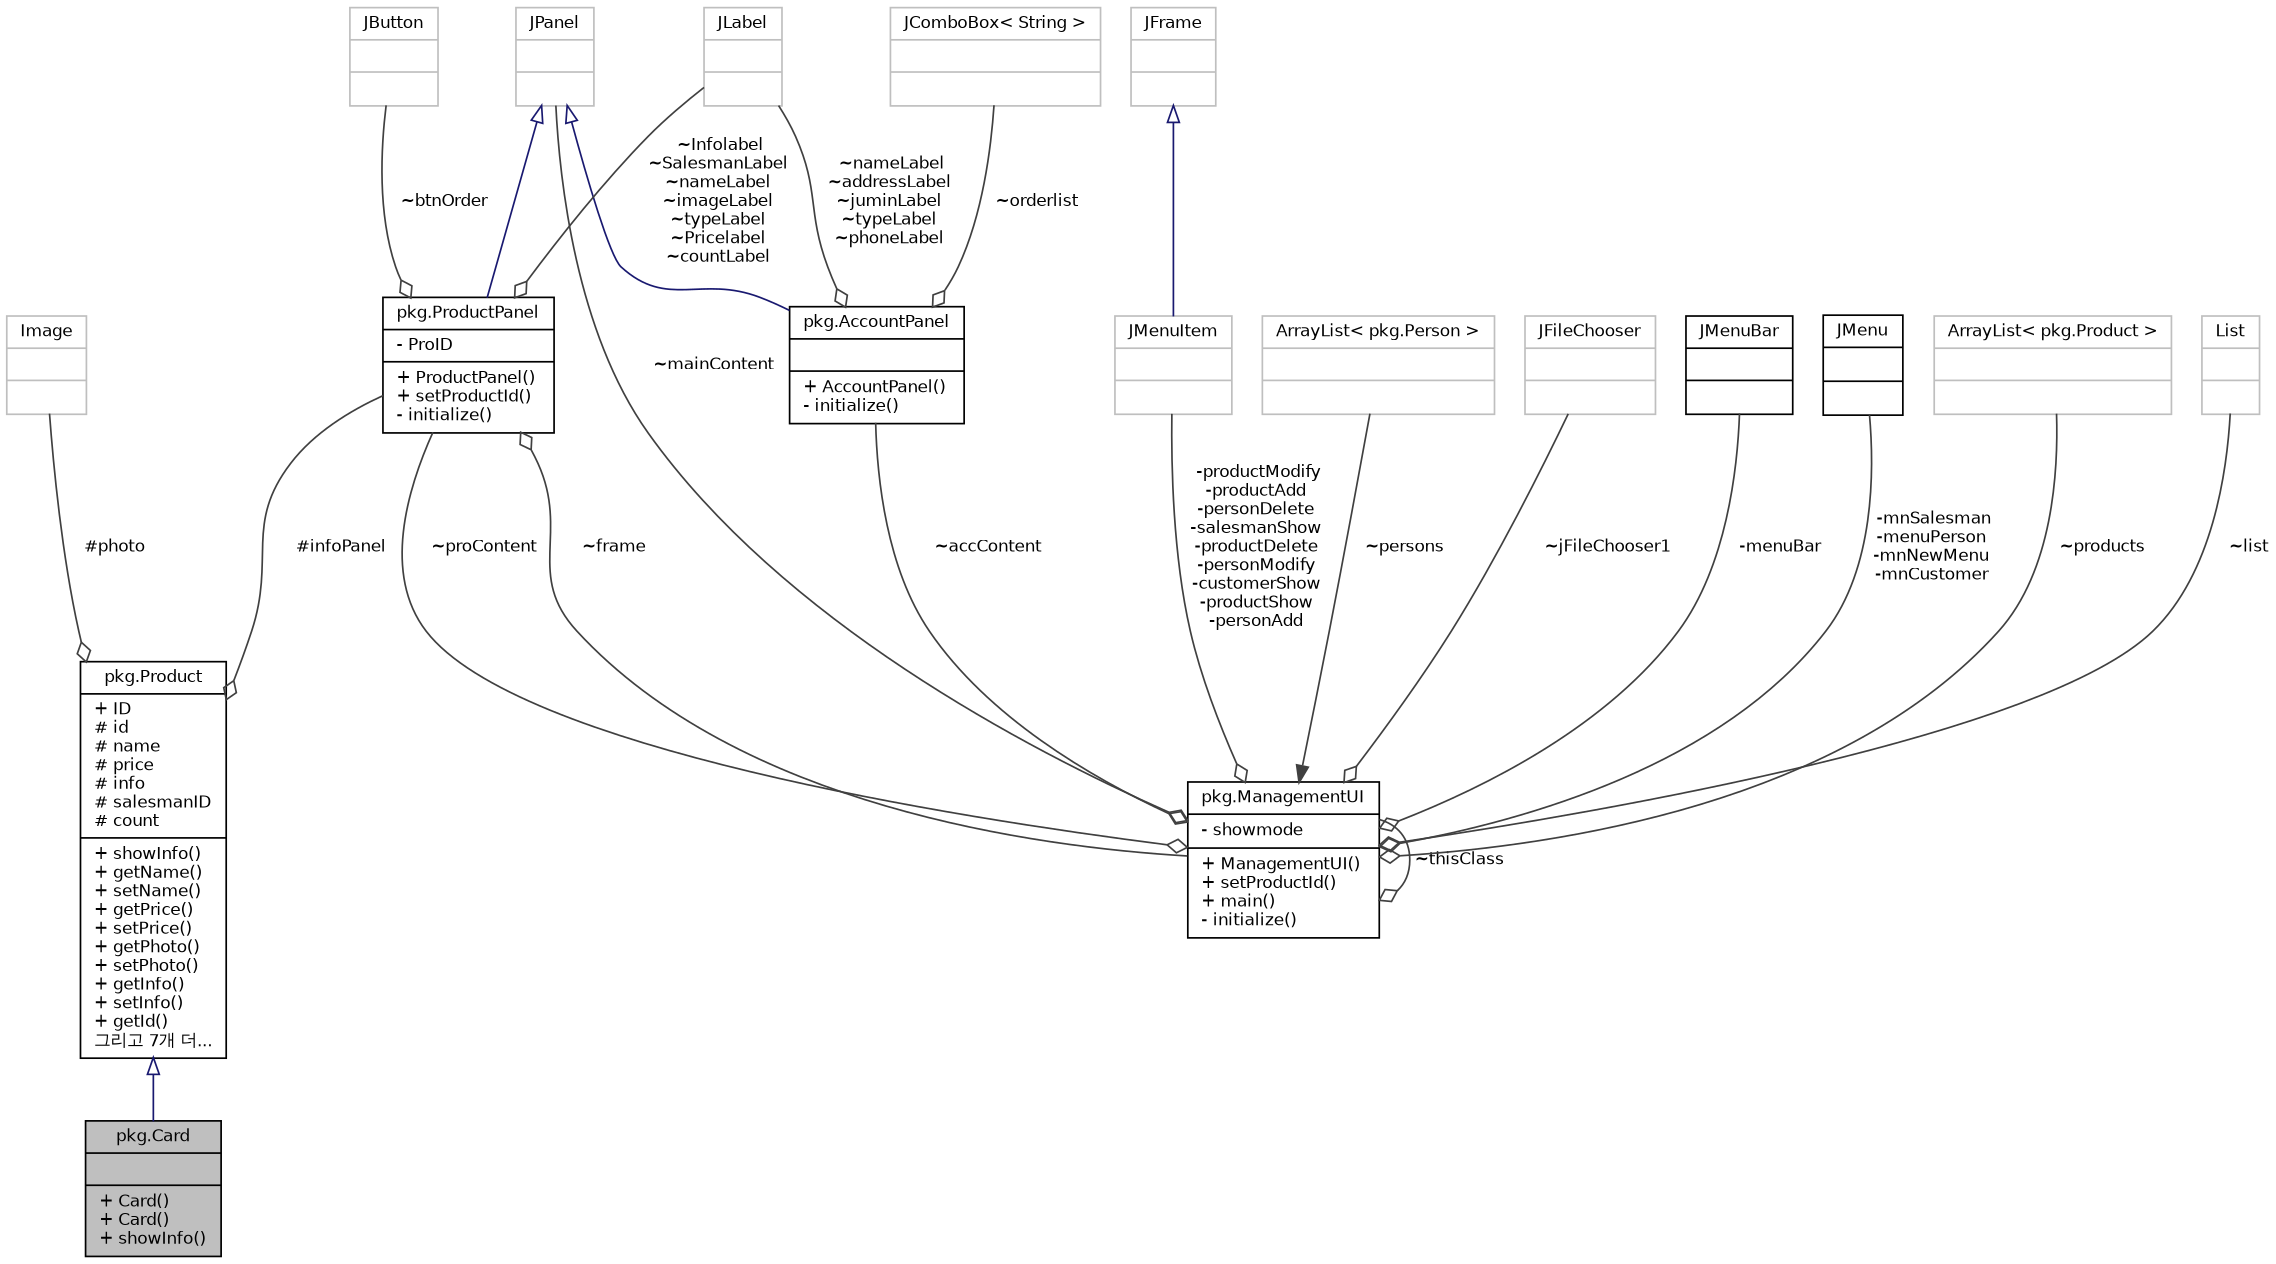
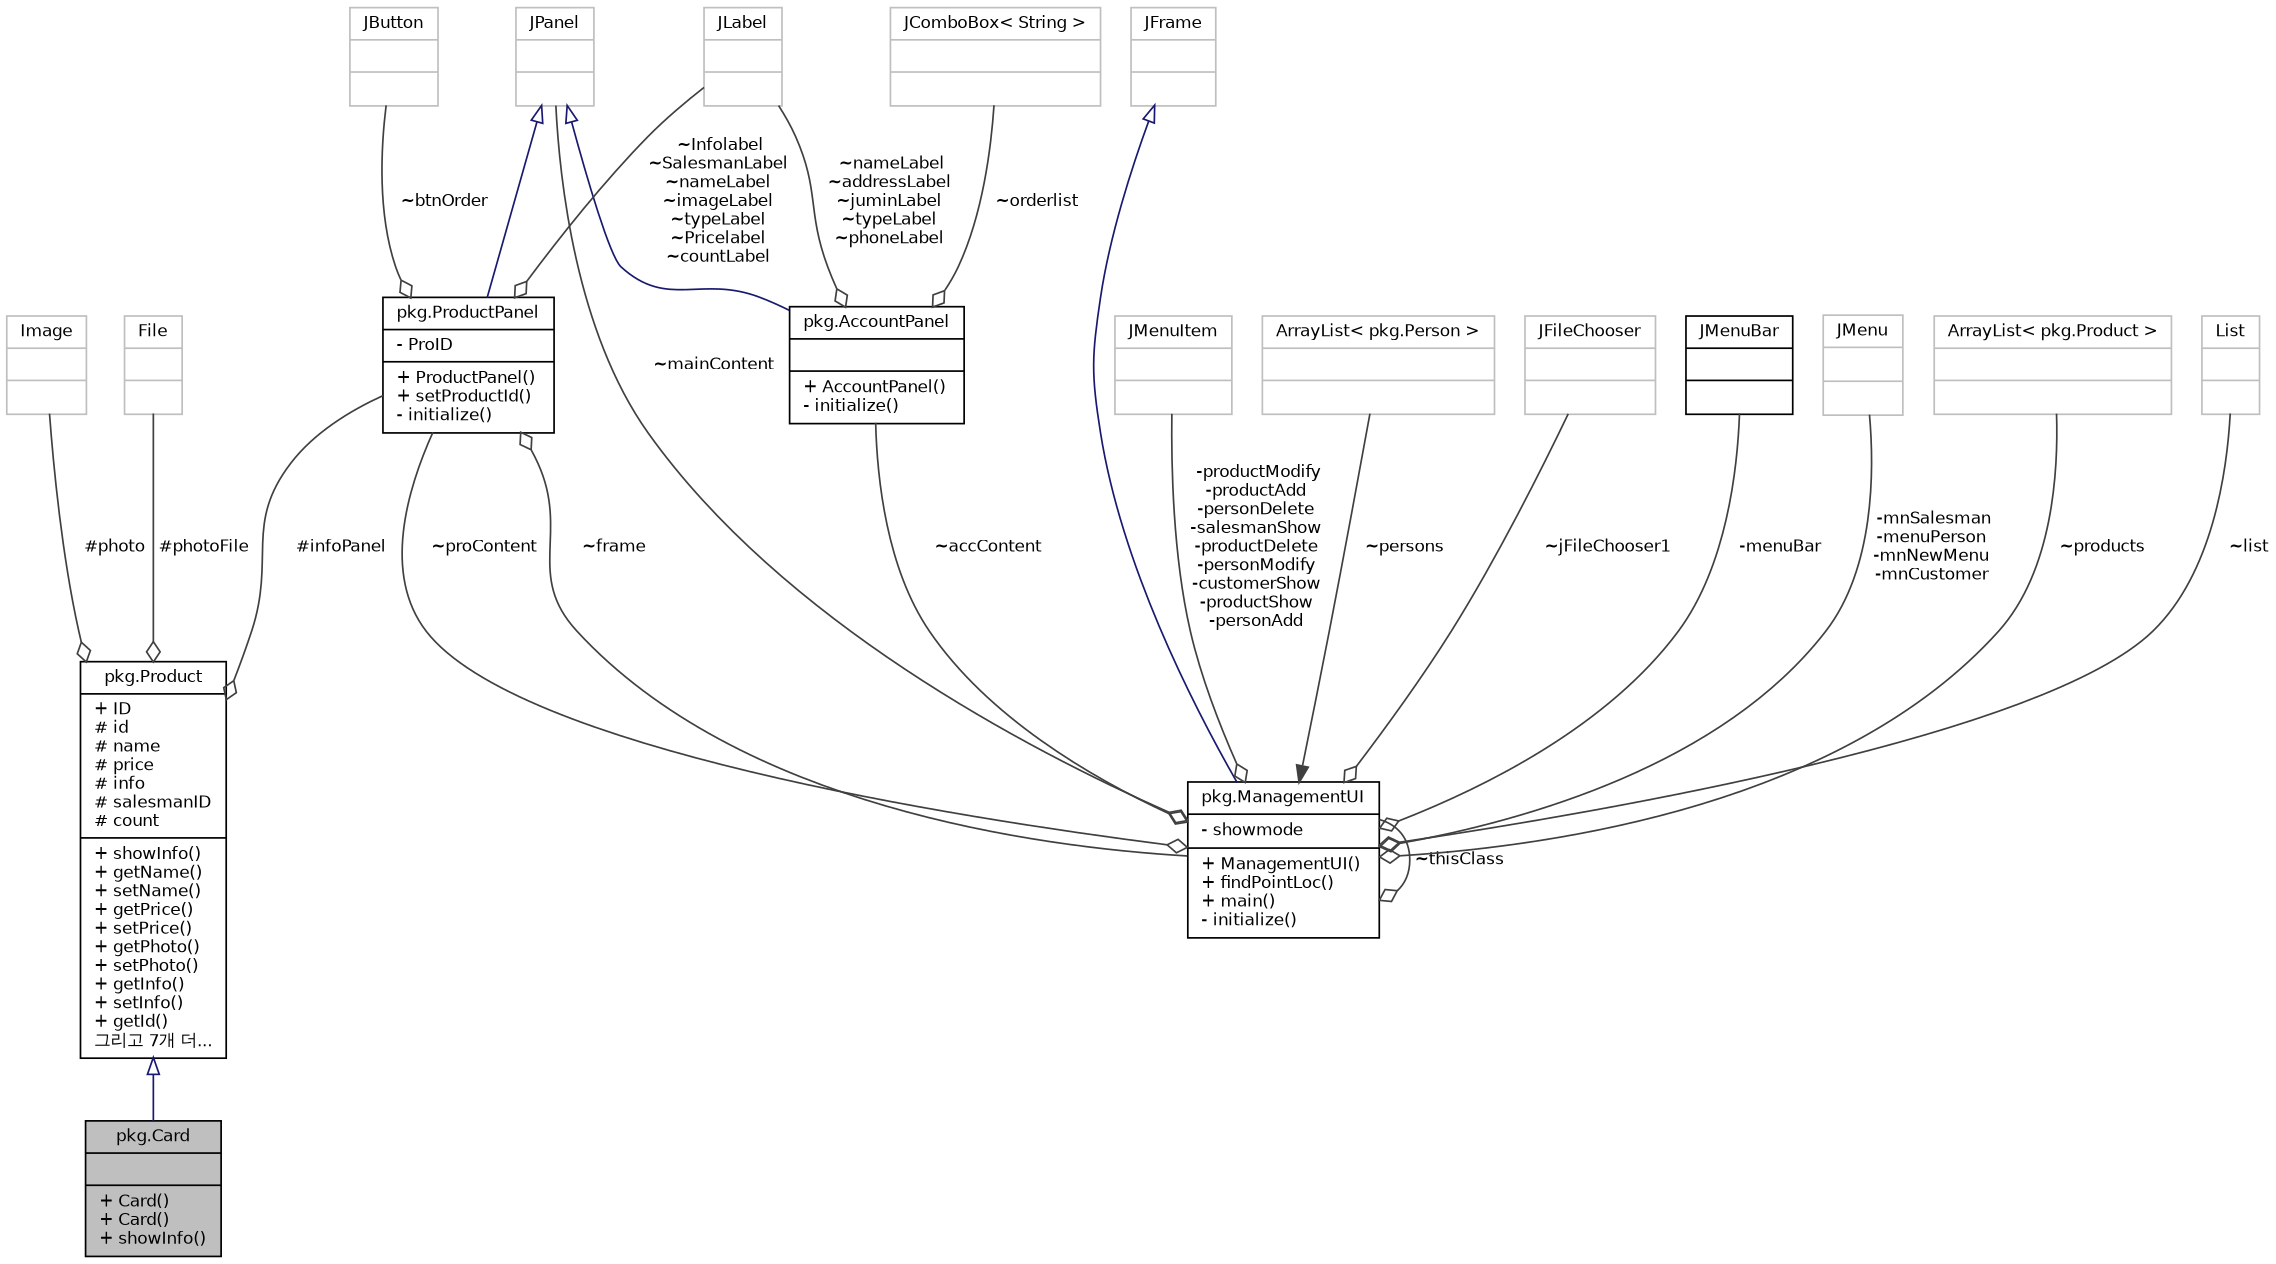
  digraph {
    node [color=grey75 fillcolor=white fontname=Helvetica fontsize=10 shape=record style=filled]
    edge [color=grey25 fontname=Helvetica fontsize=10 labelfontname=Helvetica labelfontsize=10 style=solid arrowhead=odiamond]
    n1 [color=black fillcolor=grey75 fontcolor=black height=0.2 label="{pkg.Card\n||+ Card()\l+ Card()\l+ showInfo()\l}" width=0.4]
    n2 [color=black height=0.2 label="{pkg.Product\n|+ ID\l# id\l# name\l# price\l# info\l# salesmanID\l# count\l|+ showInfo()\l+ getName()\l+ setName()\l+ getPrice()\l+ setPrice()\l+ getPhoto()\l+ setPhoto()\l+ getInfo()\l+ setInfo()\l+ getId()\l그리고 7개 더...\l}" width=0.4]
    n3 [color=black height=0.2 label="{pkg.ProductPanel\n|- ProID\l|+ ProductPanel()\l+ setProductId()\l- initialize()\l}" width=0.4]
-   n4 [color=black height=0.2 label="{pkg.ManagementUI\n|- showmode\l|+ ManagementUI()\l+ setProductId()\l+ main()\l- initialize()\l}" width=0.4]
+   n4 [color=black height=0.2 label="{pkg.ManagementUI\n|- showmode\l|+ ManagementUI()\l+ findPointLoc()\l+ main()\l- initialize()\l}" width=0.4]
    n5 [height=0.2 label="{JPanel\n||}" width=0.4]
    n6 [color=black height=0.2 label="{pkg.AccountPanel\n||+ AccountPanel()\l- initialize()\l}" width=0.4]
    n7 [height=0.2 label="{JButton\n||}" width=0.4]
    n8 [height=0.2 label="{JLabel\n||}" width=0.4]
    n9 [height=0.2 label="{JFrame\n||}" width=0.4]
    n10 [height=0.2 label="{JMenuItem\n||}" width=0.4]
    n11 [height=0.2 label="{ArrayList\< pkg.Person \>\n||}" width=0.4]
    n12 [height=0.2 label="{JFileChooser\n||}" width=0.4]
    n13 [height=0.2 label="{JComboBox\< String \>\n||}" width=0.4]
    n14 [color=black height=0.2 label="{JMenuBar\n||}" width=0.4]
-   n15 [color=black height=0.2 label="{JMenu\n||}" width=0.4]
+   n15 [height=0.2 label="{JMenu\n||}" width=0.4]
    n16 [height=0.2 label="{ArrayList\< pkg.Product \>\n||}" width=0.4]
    n17 [height=0.2 label="{List\n||}" width=0.4]
    n18 [height=0.2 label="{Image\n||}" width=0.4]
+   n19 [height=0.2 label="{File\n||}" width=0.4]
    n2 -> n1 [arrowtail=onormal color=midnightblue dir=back arrowhead=""]
    n3 -> n2 [label=" #infoPanel"]
    n3 -> n4 [label=" ~proContent"]
    n4 -> n3 [label=" ~frame"]
    n4 -> n4 [label=" ~thisClass"]
    n5 -> n3 [arrowtail=onormal color=midnightblue dir=back arrowhead=""]
    n5 -> n4 [label=" ~mainContent"]
    n5 -> n6 [arrowtail=onormal color=midnightblue dir=back arrowhead=""]
    n6 -> n4 [label=" ~accContent"]
    n7 -> n3 [label=" ~btnOrder"]
    n8 -> n3 [label=" ~Infolabel\n~SalesmanLabel\n~nameLabel\n~imageLabel\n~typeLabel\n~Pricelabel\n~countLabel"]
    n8 -> n6 [label=" ~nameLabel\n~addressLabel\n~juminLabel\n~typeLabel\n~phoneLabel"]
-   n9 -> n10 [arrowtail=onormal color=midnightblue dir=back arrowhead=""]
+   n9 -> n4 [arrowtail=onormal color=midnightblue dir=back arrowhead=""]
    n10 -> n4 [label=" -productModify\n-productAdd\n-personDelete\n-salesmanShow\n-productDelete\n-personModify\n-customerShow\n-productShow\n-personAdd"]
    n11 -> n4 [arrowhead=normal label=" ~persons"]
    n12 -> n4 [label=" ~jFileChooser1"]
    n13 -> n6 [label=" ~orderlist"]
    n14 -> n4 [label=" -menuBar"]
    n15 -> n4 [label=" -mnSalesman\n-menuPerson\n-mnNewMenu\n-mnCustomer"]
    n16 -> n4 [label=" ~products"]
    n17 -> n4 [label=" ~list"]
    n18 -> n2 [label=" #photo"]
+   n19 -> n2 [label=" #photoFile"]
  }
